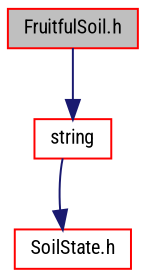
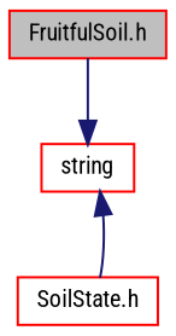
  digraph {
    fontname="Roboto Condensed"
    node [color=red fillcolor=white fontname="Roboto Condensed" fontsize=10 shape=record style=filled]
    edge [color=midnightblue fontname="Roboto Condensed" fontsize=10 labelfontname=Helvetica labelfontsize=10 style=solid]
    n1 [fillcolor=grey75 fontcolor=black height=0.2 label="FruitfulSoil.h" width=0.4]
    n2 [height=0.2 label=string width=0.4]
    n3 [height=0.2 label="SoilState.h" width=0.4]
    n1 -> n2
-   n2 -> n3
+   n3 -> n2
  }
